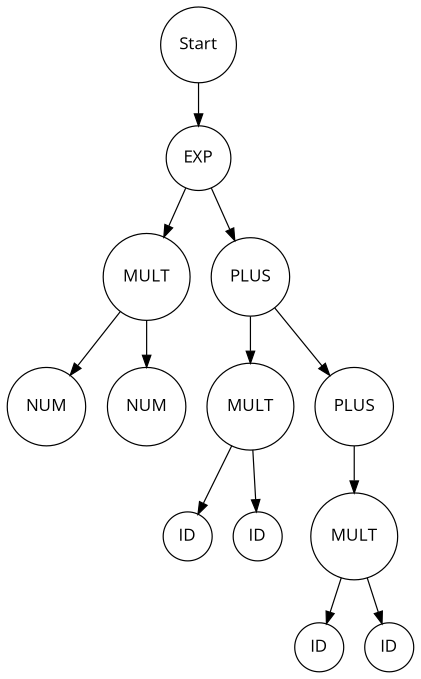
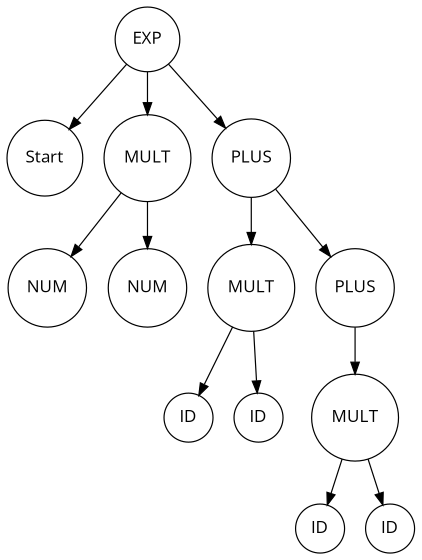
  digraph {
    rankdir=TB
    fontname="Open Sans"
    node [shape=circle fontname="Open Sans"]
    edge [fontname="Open Sans"]
    n1 [label=Start]
    n2 [label=EXP]
    n3 [label=MULT]
    n4 [label=PLUS]
    n5 [label=NUM]
    n6 [label=NUM]
    n7 [label=MULT]
    n8 [label=PLUS]
    n9 [label=ID]
    n10 [label=ID]
    n11 [label=MULT]
    n12 [label=ID]
    n13 [label=ID]
-   n1 -> n2
+   n2 -> n1
    n2 -> n3
    n2 -> n4
    n3 -> n5
    n3 -> n6
    n4 -> n7
    n4 -> n8
    n7 -> n9
    n7 -> n10
    n8 -> n11
    n11 -> n12
    n11 -> n13
  }
